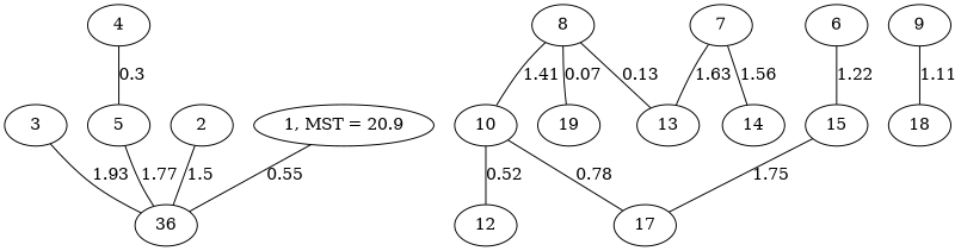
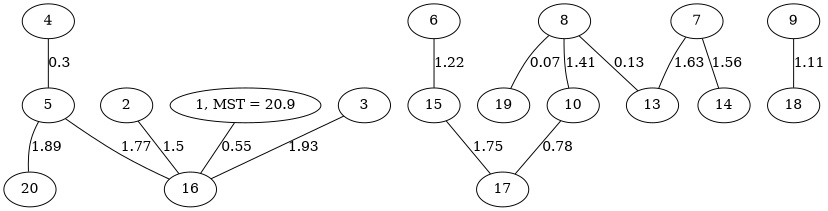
  graph {
    3
-   16 [label=36]
+   16
    5
+   20
    15
    17
    7
    13
    14
    2
    8
    19
    10
-   12
    4
    6
    9
    18
    n19 [label="1, MST = 20.9"]
    3 -- 16 [label=1.93]
    5 -- 16 [label=1.77]
+   5 -- 20 [label=1.89]
    15 -- 17 [label=1.75]
    7 -- 13 [label=1.63]
    7 -- 14 [label=1.56]
    2 -- 16 [label=1.5]
    8 -- 13 [label=0.13]
    8 -- 19 [label=0.07]
    8 -- 10 [label=1.41]
    10 -- 17 [label=0.78]
-   10 -- 12 [label=0.52]
    4 -- 5 [label=0.3]
    6 -- 15 [label=1.22]
    9 -- 18 [label=1.11]
    n19 -- 16 [label=0.55]
  }
